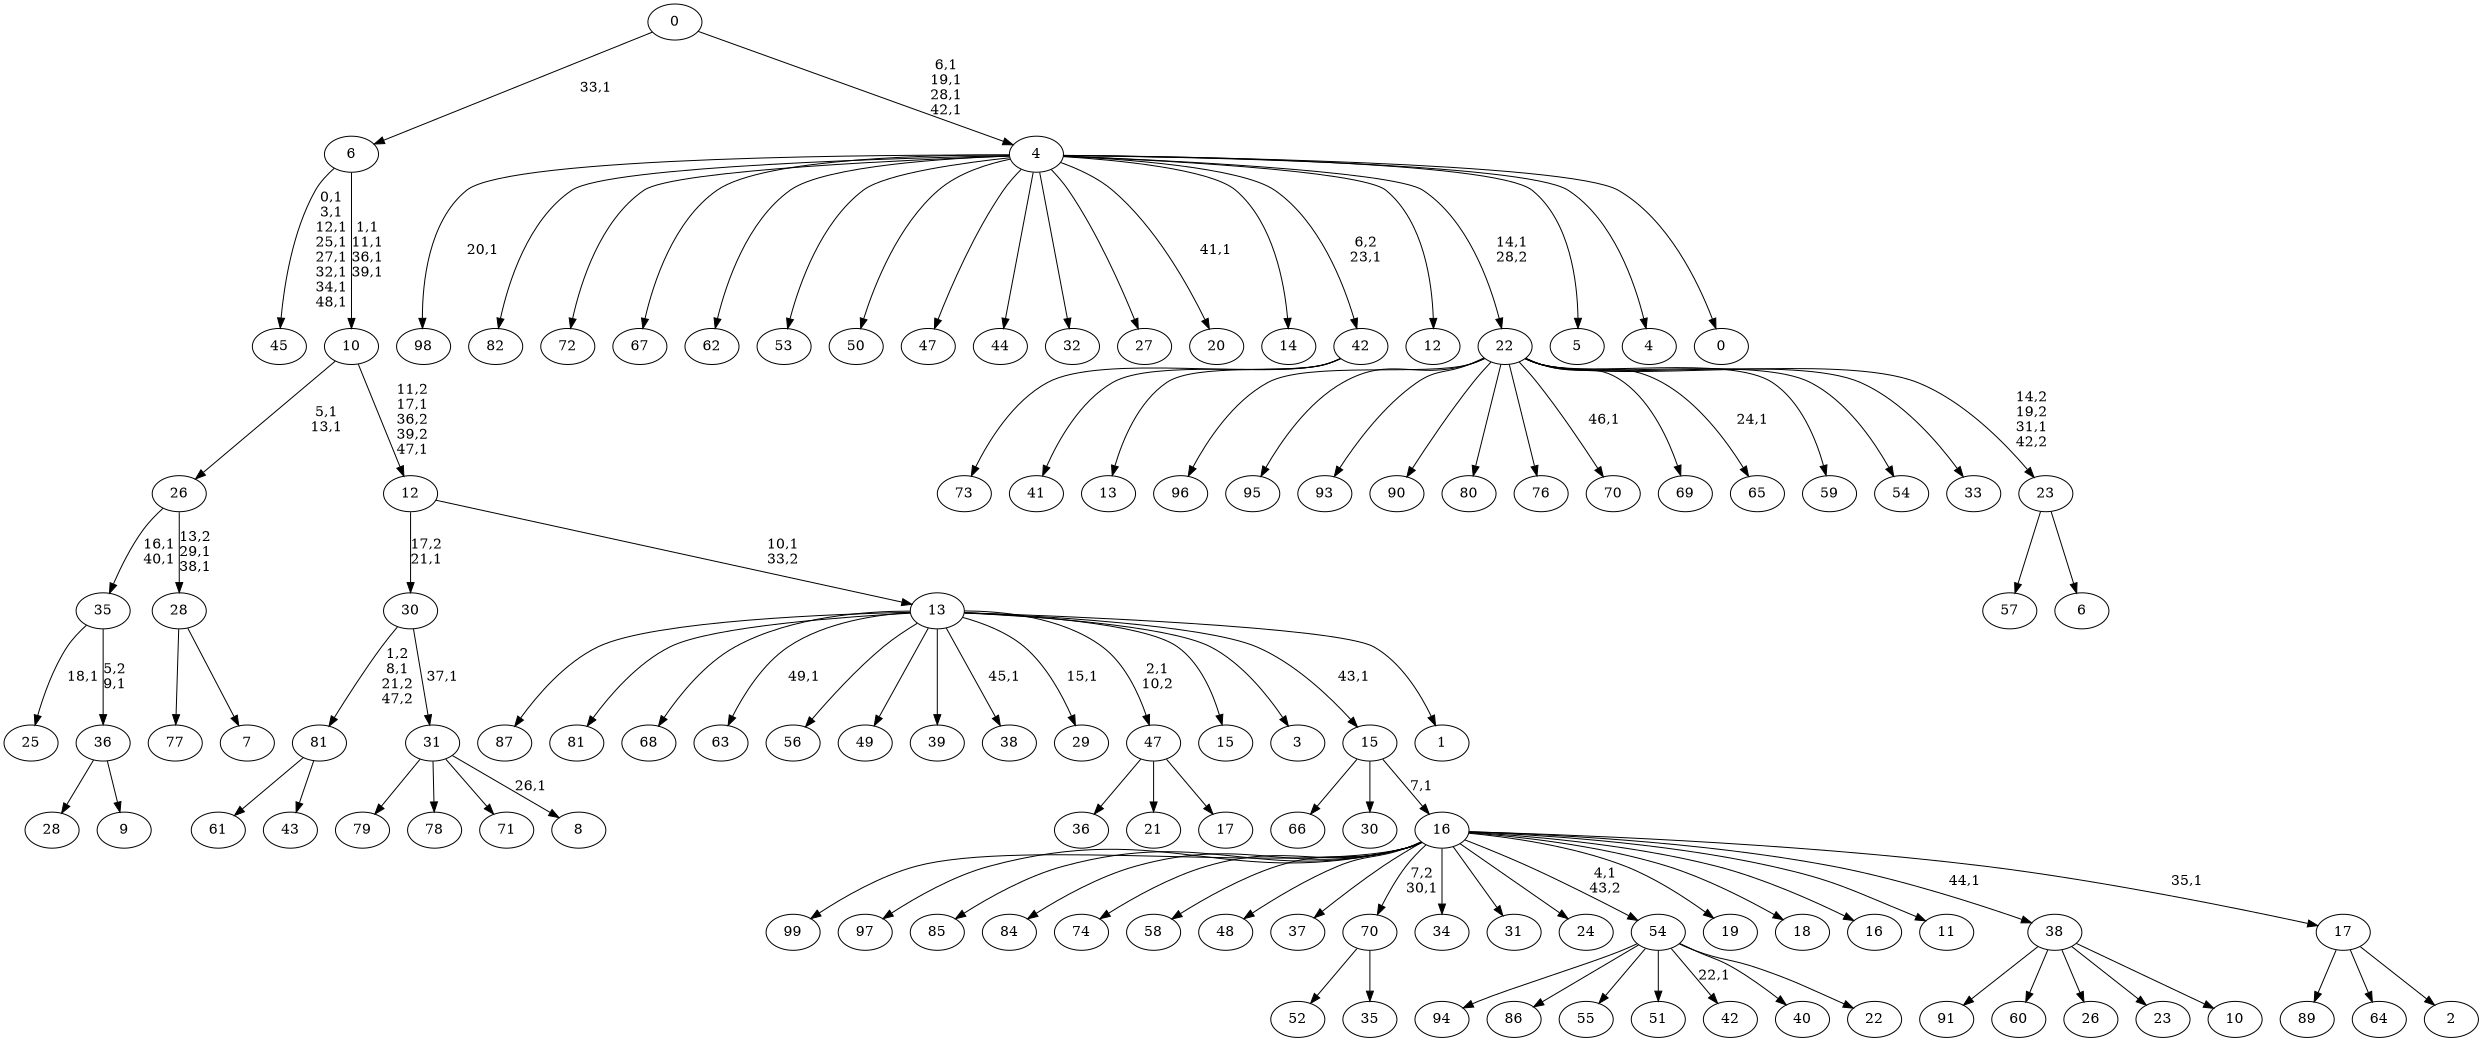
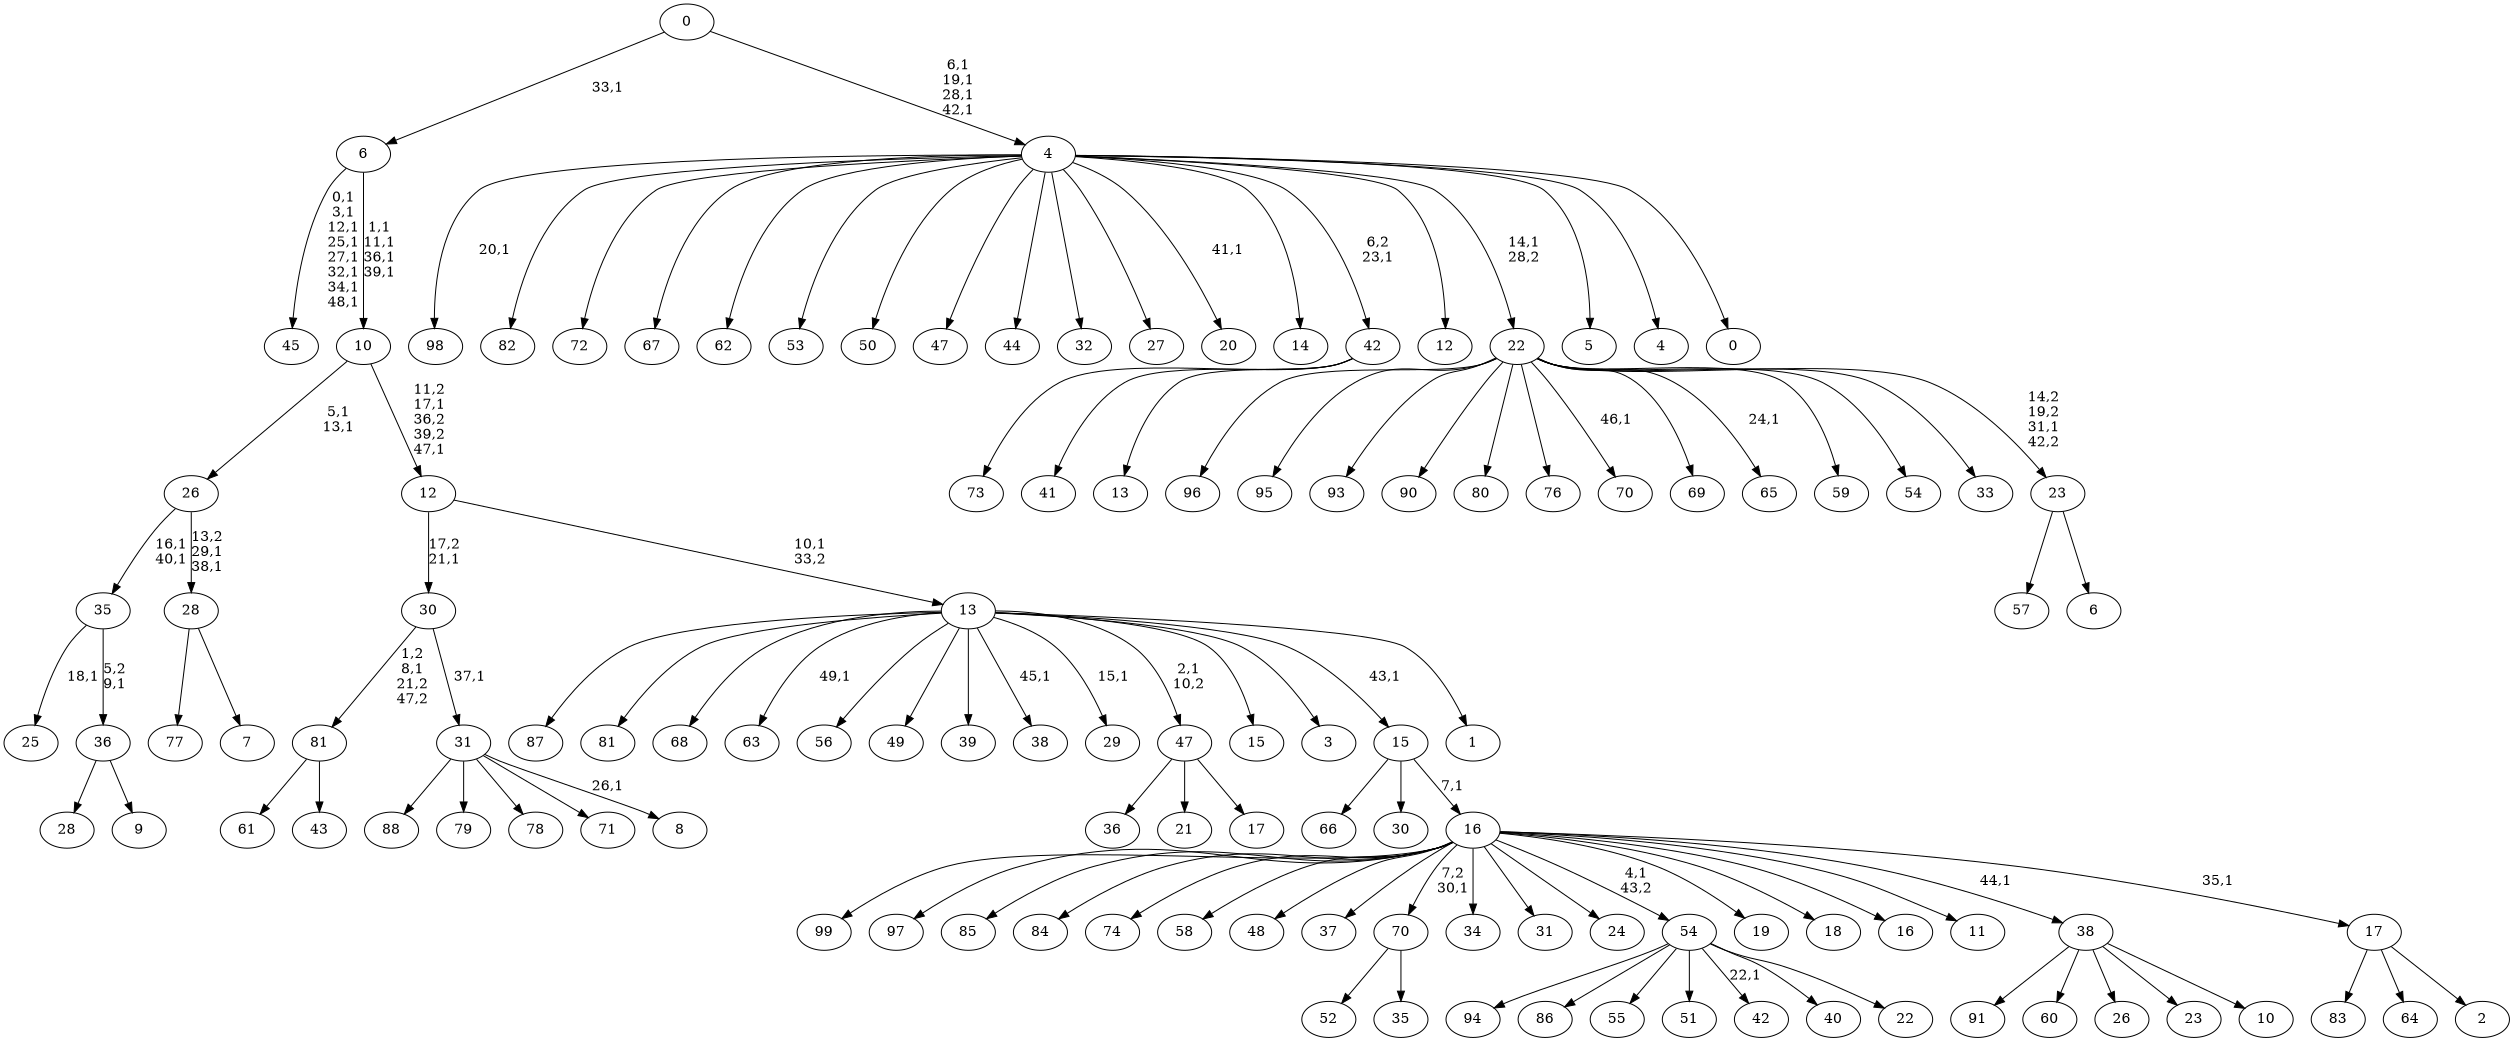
  digraph {
    n1 [label=99]
    n2 [label=98]
    n3 [label=97]
    n4 [label=96]
    n5 [label=95]
    n6 [label=94]
    n7 [label=93]
    n8 [label=91]
    n9 [label=90]
+   n10 [label=88]
    n11 [label=87]
    n12 [label=86]
    n13 [label=85]
    n14 [label=84]
-   n15 [label=89]
+   n15 [label=83]
    n16 [label=82]
    n17 [label=81]
    n18 [label=80]
    n19 [label=79]
    n20 [label=78]
    n21 [label=77]
    n22 [label=76]
    n23 [label=74]
    n24 [label=73]
    n25 [label=72]
    n26 [label=71]
    n27 [label=70]
    n28 [label=69]
    n29 [label=68]
    n30 [label=67]
    n31 [label=66]
    n32 [label=65]
    n33 [label=64]
    n34 [label=63]
    n35 [label=62]
    n36 [label=61]
    n37 [label=60]
    n38 [label=59]
    n39 [label=58]
    n40 [label=57]
    n41 [label=56]
    n42 [label=55]
    n43 [label=54]
    n44 [label=53]
    n45 [label=52]
    n46 [label=51]
    n47 [label=50]
    n48 [label=49]
    n49 [label=48]
    n50 [label=47]
    n51 [label=45]
    n52 [label=44]
    n53 [label=43]
    81
    n55 [label=42]
    n56 [label=41]
    n57 [label=40]
    n58 [label=39]
    n59 [label=38]
    n60 [label=37]
    n61 [label=36]
    n62 [label=35]
    70
    n64 [label=34]
    n65 [label=33]
    n66 [label=32]
    n67 [label=31]
    n68 [label=30]
    n69 [label=29]
    n70 [label=28]
    n71 [label=27]
    n72 [label=26]
    n73 [label=25]
    n74 [label=24]
    n75 [label=23]
    n76 [label=22]
    54
    n78 [label=21]
    n79 [label=20]
    n80 [label=19]
    n81 [label=18]
    n82 [label=17]
    47
    n84 [label=16]
    n85 [label=15]
    n86 [label=14]
    n87 [label=13]
    42
    n89 [label=12]
    n90 [label=11]
    n91 [label=10]
    38
    n93 [label=9]
    36
    35
    n96 [label=8]
    31
    30
    n99 [label=7]
    28
    26
    n102 [label=6]
    23
    22
    n105 [label=5]
    n106 [label=4]
    n107 [label=3]
    n108 [label=2]
    17
    16
    15
    n112 [label=1]
    13
    12
    10
    6
    n117 [label=0]
    4
    0
    81 -> n36
    81 -> n53
    70 -> n45
    70 -> n62
    54 -> n6
    54 -> n12
    54 -> n42
    54 -> n46
    54 -> n55 [label="22,1"]
    54 -> n57
    54 -> n76
    47 -> n61
    47 -> n78
    47 -> n82
    42 -> n24
    42 -> n56
    42 -> n87
    38 -> n8
    38 -> n37
    38 -> n72
    38 -> n75
    38 -> n91
    36 -> n70
    36 -> n93
    35 -> n73 [label="18,1"]
    35 -> 36 [label="5,2\n9,1"]
+   31 -> n10
    31 -> n19
    31 -> n20
    31 -> n26
    31 -> n96 [label="26,1"]
    30 -> 81 [label="1,2\n8,1\n21,2\n47,2"]
    30 -> 31 [label="37,1"]
    28 -> n21
    28 -> n99
    26 -> 35 [label="16,1\n40,1"]
    26 -> 28 [label="13,2\n29,1\n38,1"]
    23 -> n40
    23 -> n102
    22 -> n4
    22 -> n5
    22 -> n7
    22 -> n9
    22 -> n18
    22 -> n22
    22 -> n27 [label="46,1"]
    22 -> n28
    22 -> n32 [label="24,1"]
    22 -> n38
    22 -> n43
    22 -> n65
    22 -> 23 [label="14,2\n19,2\n31,1\n42,2"]
    17 -> n15
    17 -> n33
    17 -> n108
    16 -> n1
    16 -> n3
    16 -> n13
    16 -> n14
    16 -> n23
    16 -> n39
    16 -> n49
    16 -> n60
    16 -> 70 [label="7,2\n30,1"]
    16 -> n64
    16 -> n67
    16 -> n74
    16 -> 54 [label="4,1\n43,2"]
    16 -> n80
    16 -> n81
    16 -> n84
    16 -> n90
    16 -> 38 [label="44,1"]
    16 -> 17 [label="35,1"]
    15 -> n31
    15 -> n68
    15 -> 16 [label="7,1"]
    13 -> n11
    13 -> n17
    13 -> n29
    13 -> n34 [label="49,1"]
    13 -> n41
    13 -> n48
    13 -> n58
    13 -> n59 [label="45,1"]
    13 -> n69 [label="15,1"]
    13 -> 47 [label="2,1\n10,2"]
    13 -> n85
    13 -> n107
    13 -> 15 [label="43,1"]
    13 -> n112
    12 -> 30 [label="17,2\n21,1"]
    12 -> 13 [label="10,1\n33,2"]
    10 -> 26 [label="5,1\n13,1"]
    10 -> 12 [label="11,2\n17,1\n36,2\n39,2\n47,1"]
    6 -> n51 [label="0,1\n3,1\n12,1\n25,1\n27,1\n32,1\n34,1\n48,1"]
    6 -> 10 [label="1,1\n11,1\n36,1\n39,1"]
    4 -> n2 [label="20,1"]
    4 -> n16
    4 -> n25
    4 -> n30
    4 -> n35
    4 -> n44
    4 -> n47
    4 -> n50
    4 -> n52
    4 -> n66
    4 -> n71
    4 -> n79 [label="41,1"]
    4 -> n86
    4 -> 42 [label="6,2\n23,1"]
    4 -> n89
    4 -> 22 [label="14,1\n28,2"]
    4 -> n105
    4 -> n106
    4 -> n117
    0 -> 6 [label="33,1"]
    0 -> 4 [label="6,1\n19,1\n28,1\n42,1"]
  }
